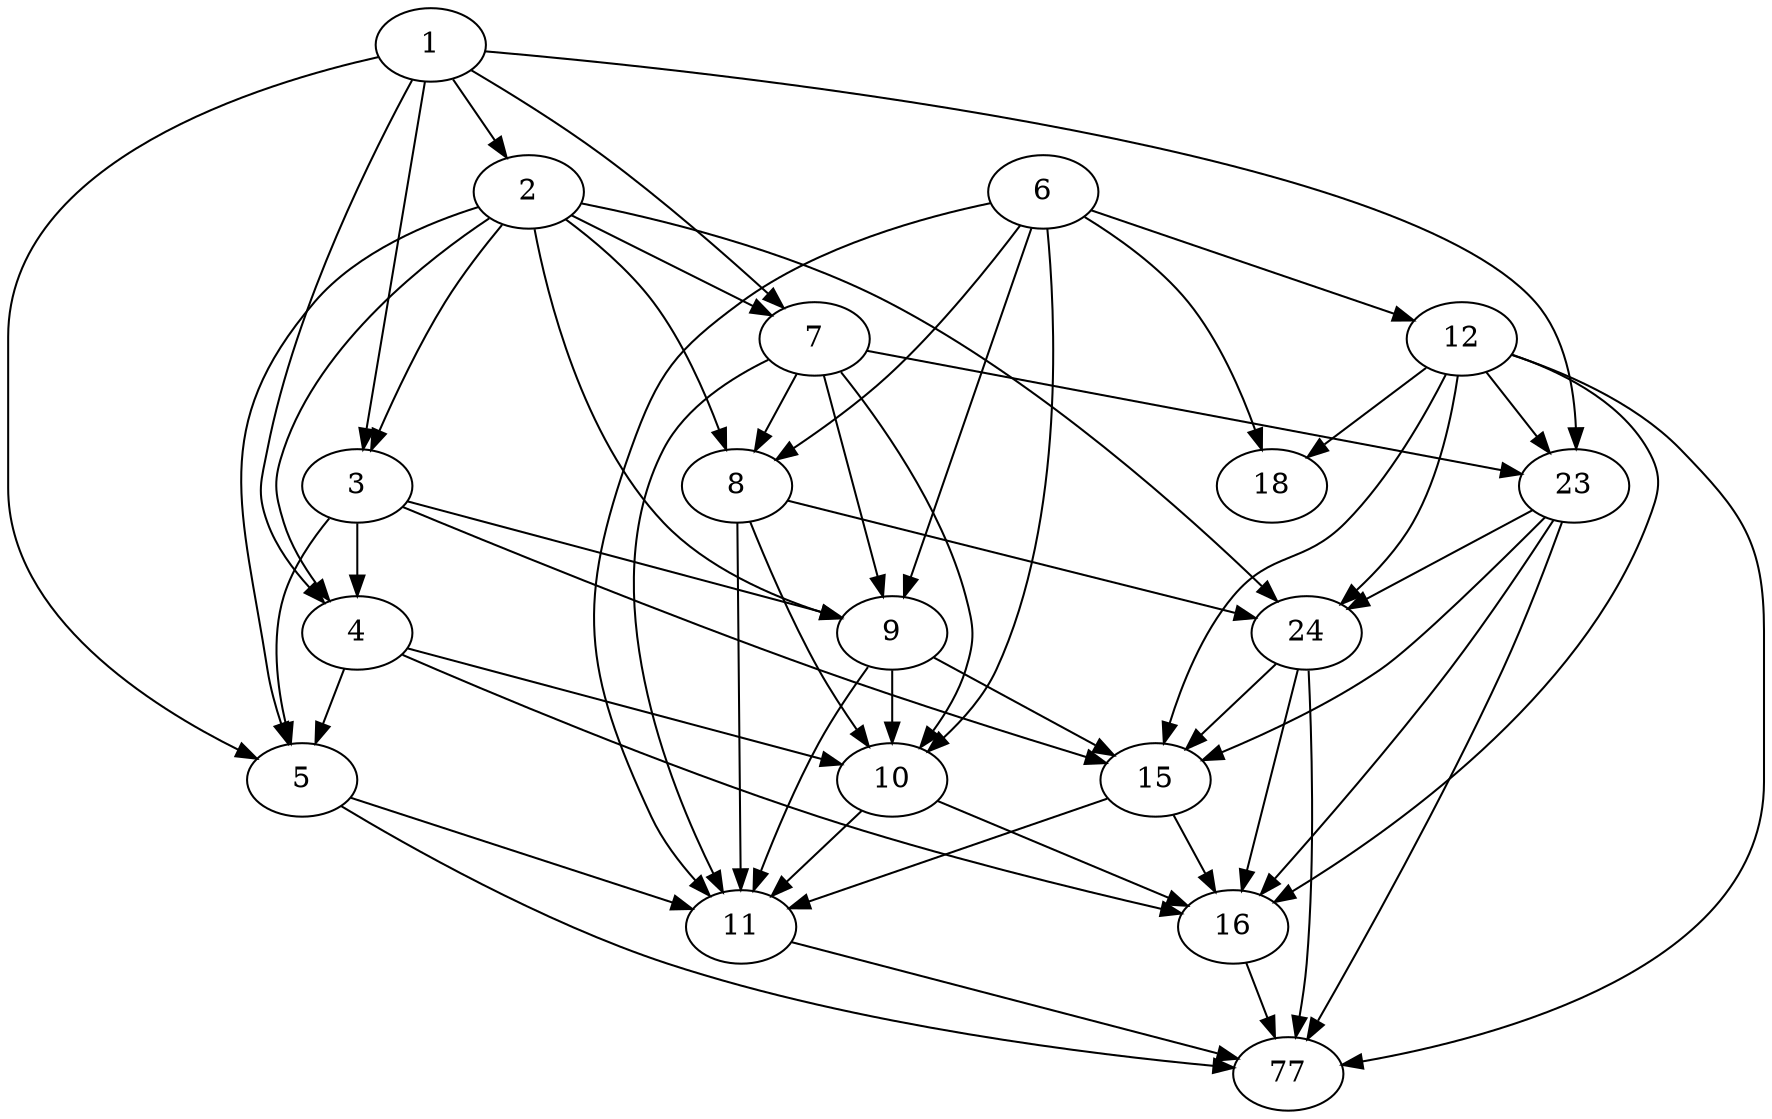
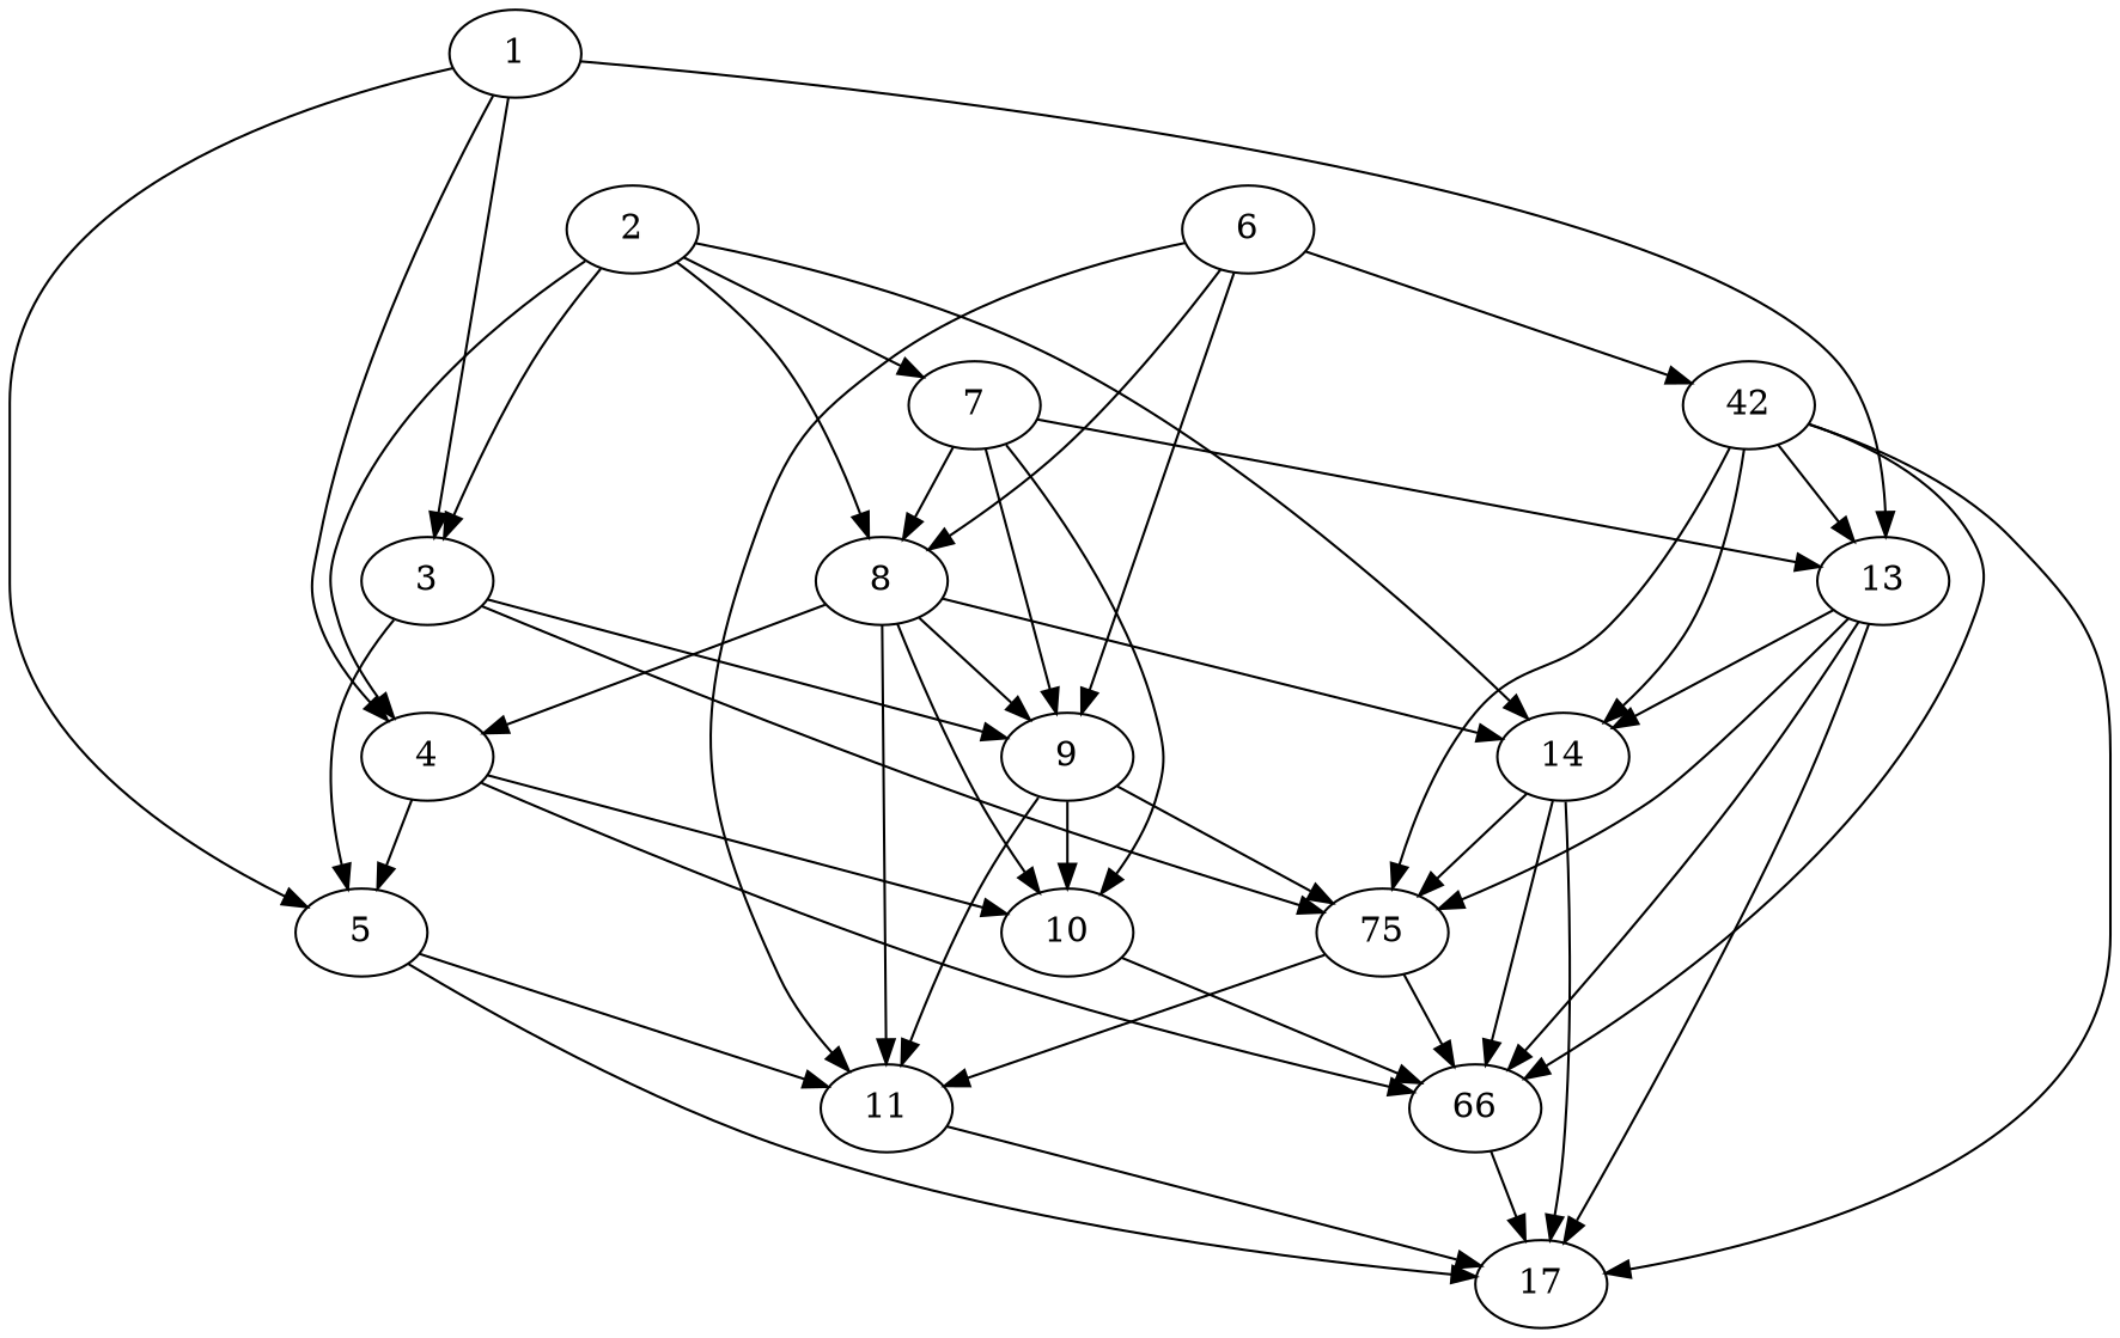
  strict digraph {
    1
    2
    3
    4
    5
    7
-   13 [label=23]
+   13
    8
-   14 [label=24]
+   14
    9
-   15
+   15 [label=75]
    10
-   16
+   16 [label=66]
    11
-   17 [label=77]
+   17
    6
-   12
-   18
-   1 -> 2
+   12 [label=42]
    1 -> 3
    1 -> 4
    1 -> 5
-   1 -> 7
    1 -> 13
    2 -> 3
    2 -> 4
-   2 -> 5
    2 -> 7
    2 -> 8
    2 -> 14
-   3 -> 4
+   8 -> 4
    3 -> 5
    3 -> 9
    3 -> 15
    4 -> 5
    4 -> 10
    4 -> 16
    5 -> 11
    5 -> 17
    7 -> 13
    7 -> 8
    7 -> 9
    7 -> 10
-   7 -> 11
    13 -> 14
    13 -> 15
    13 -> 16
    13 -> 17
    8 -> 14
-   2 -> 9
+   8 -> 9
    8 -> 10
    8 -> 11
    14 -> 15
    14 -> 16
    14 -> 17
    9 -> 15
    9 -> 10
    9 -> 11
    15 -> 16
    15 -> 11
    10 -> 16
-   10 -> 11
    16 -> 17
    11 -> 17
    6 -> 8
    6 -> 9
-   6 -> 10
    6 -> 11
    6 -> 12
-   6 -> 18
    12 -> 13
    12 -> 14
    12 -> 15
    12 -> 16
    12 -> 17
-   12 -> 18
  }
